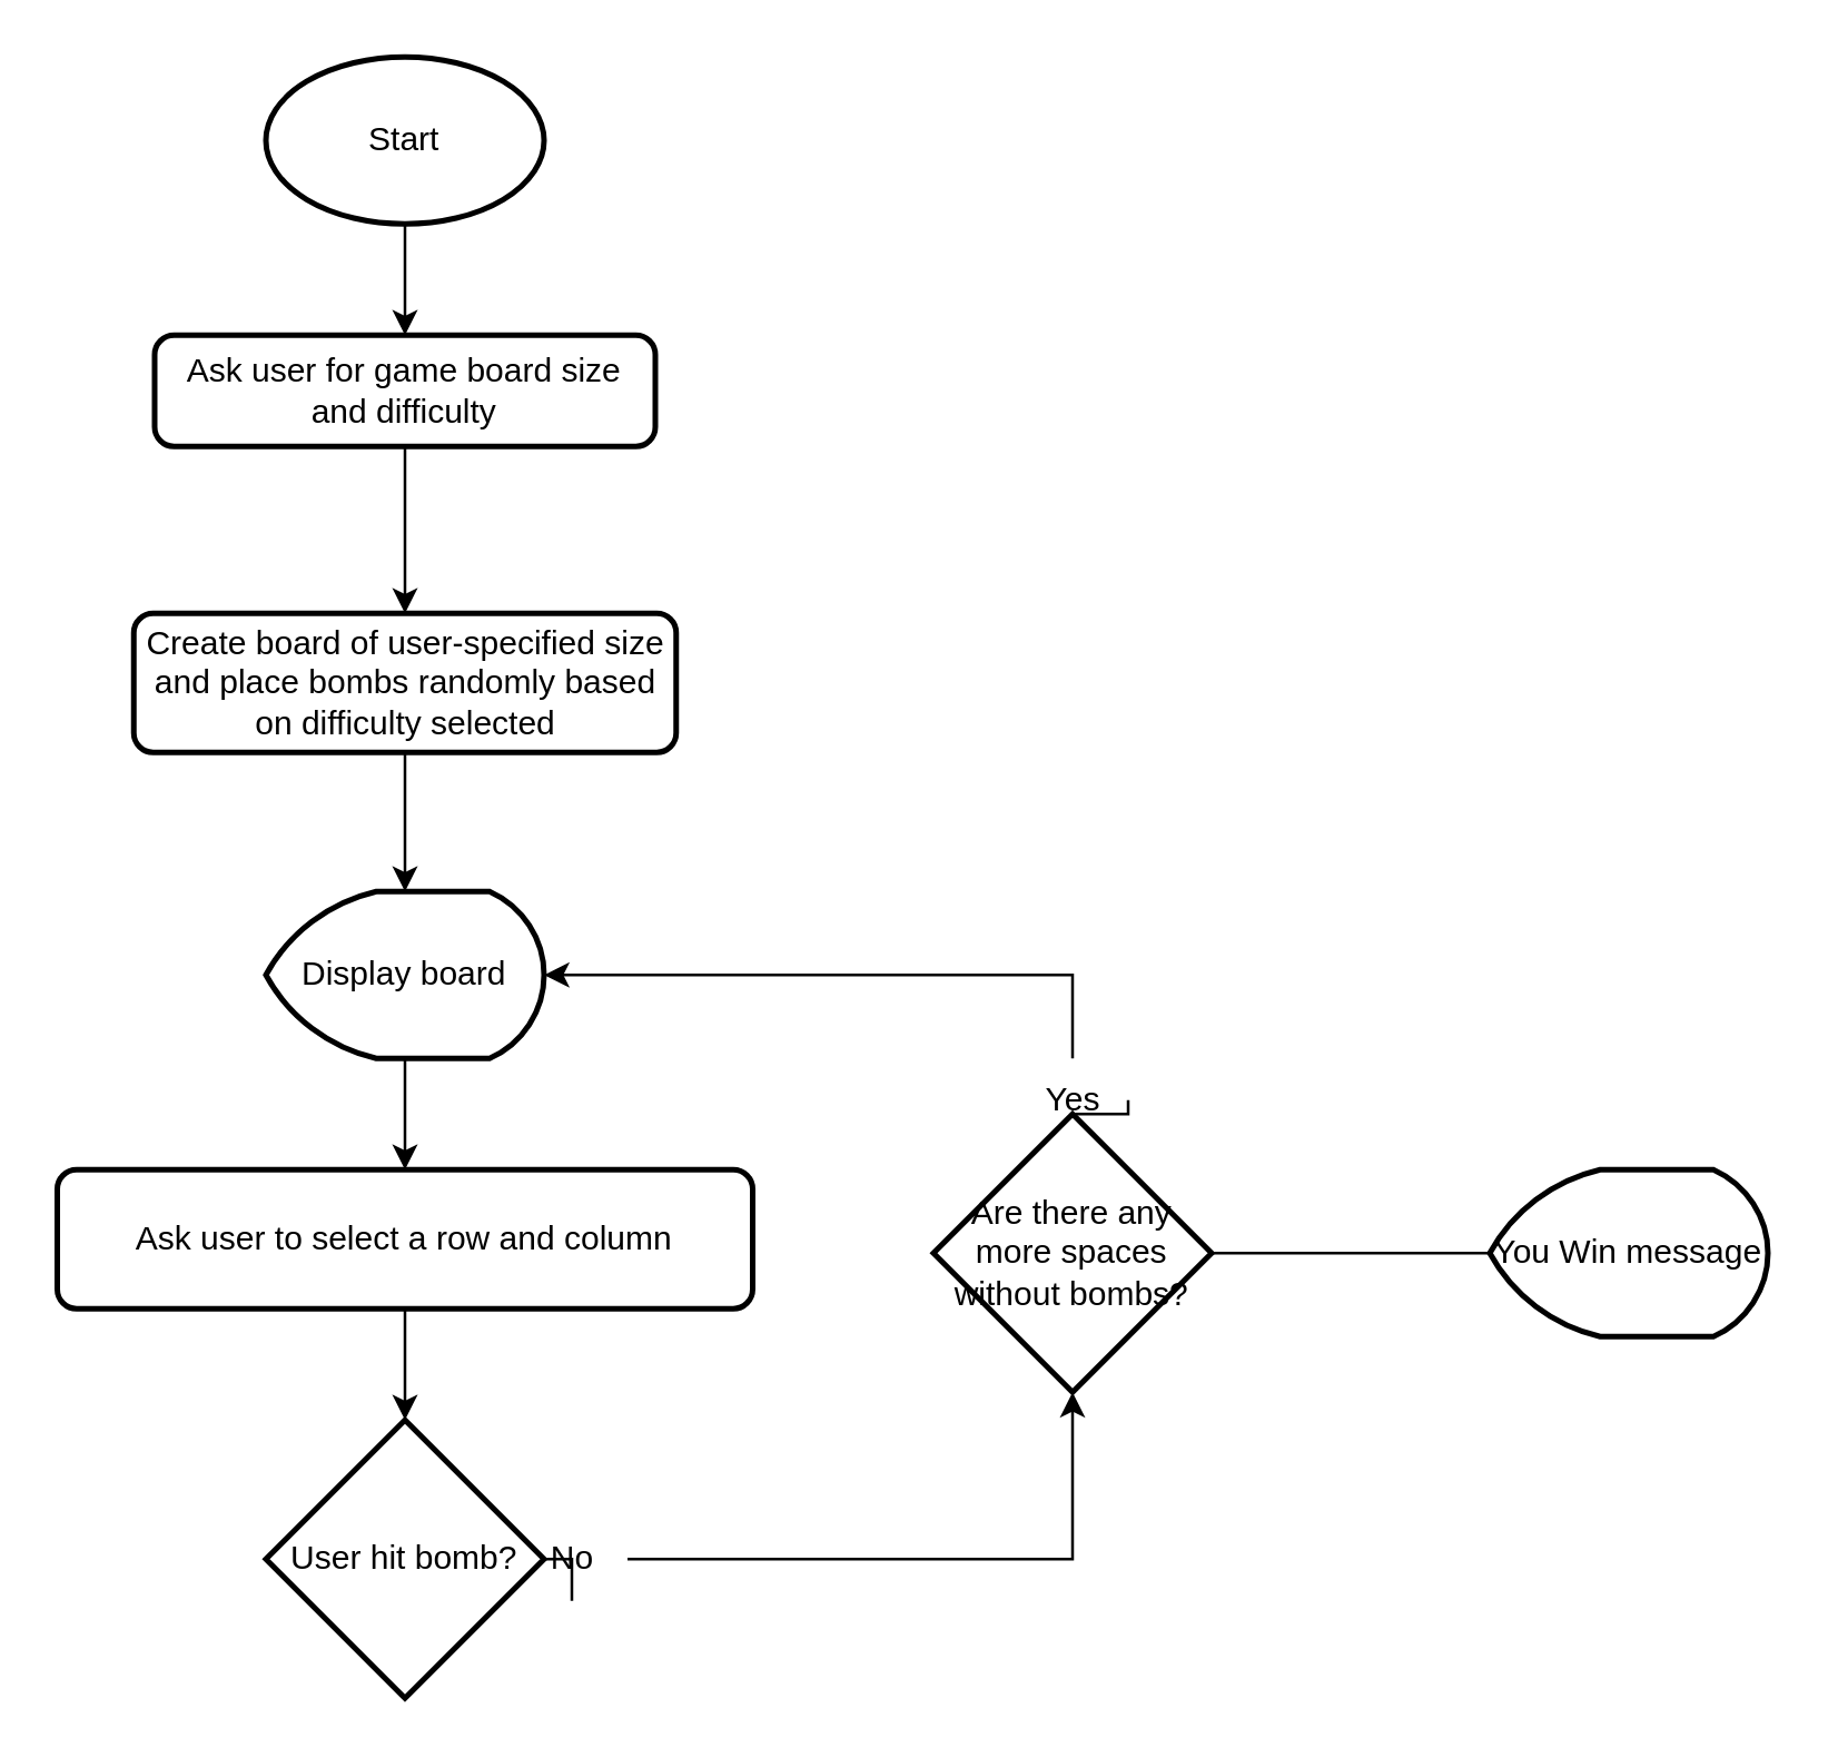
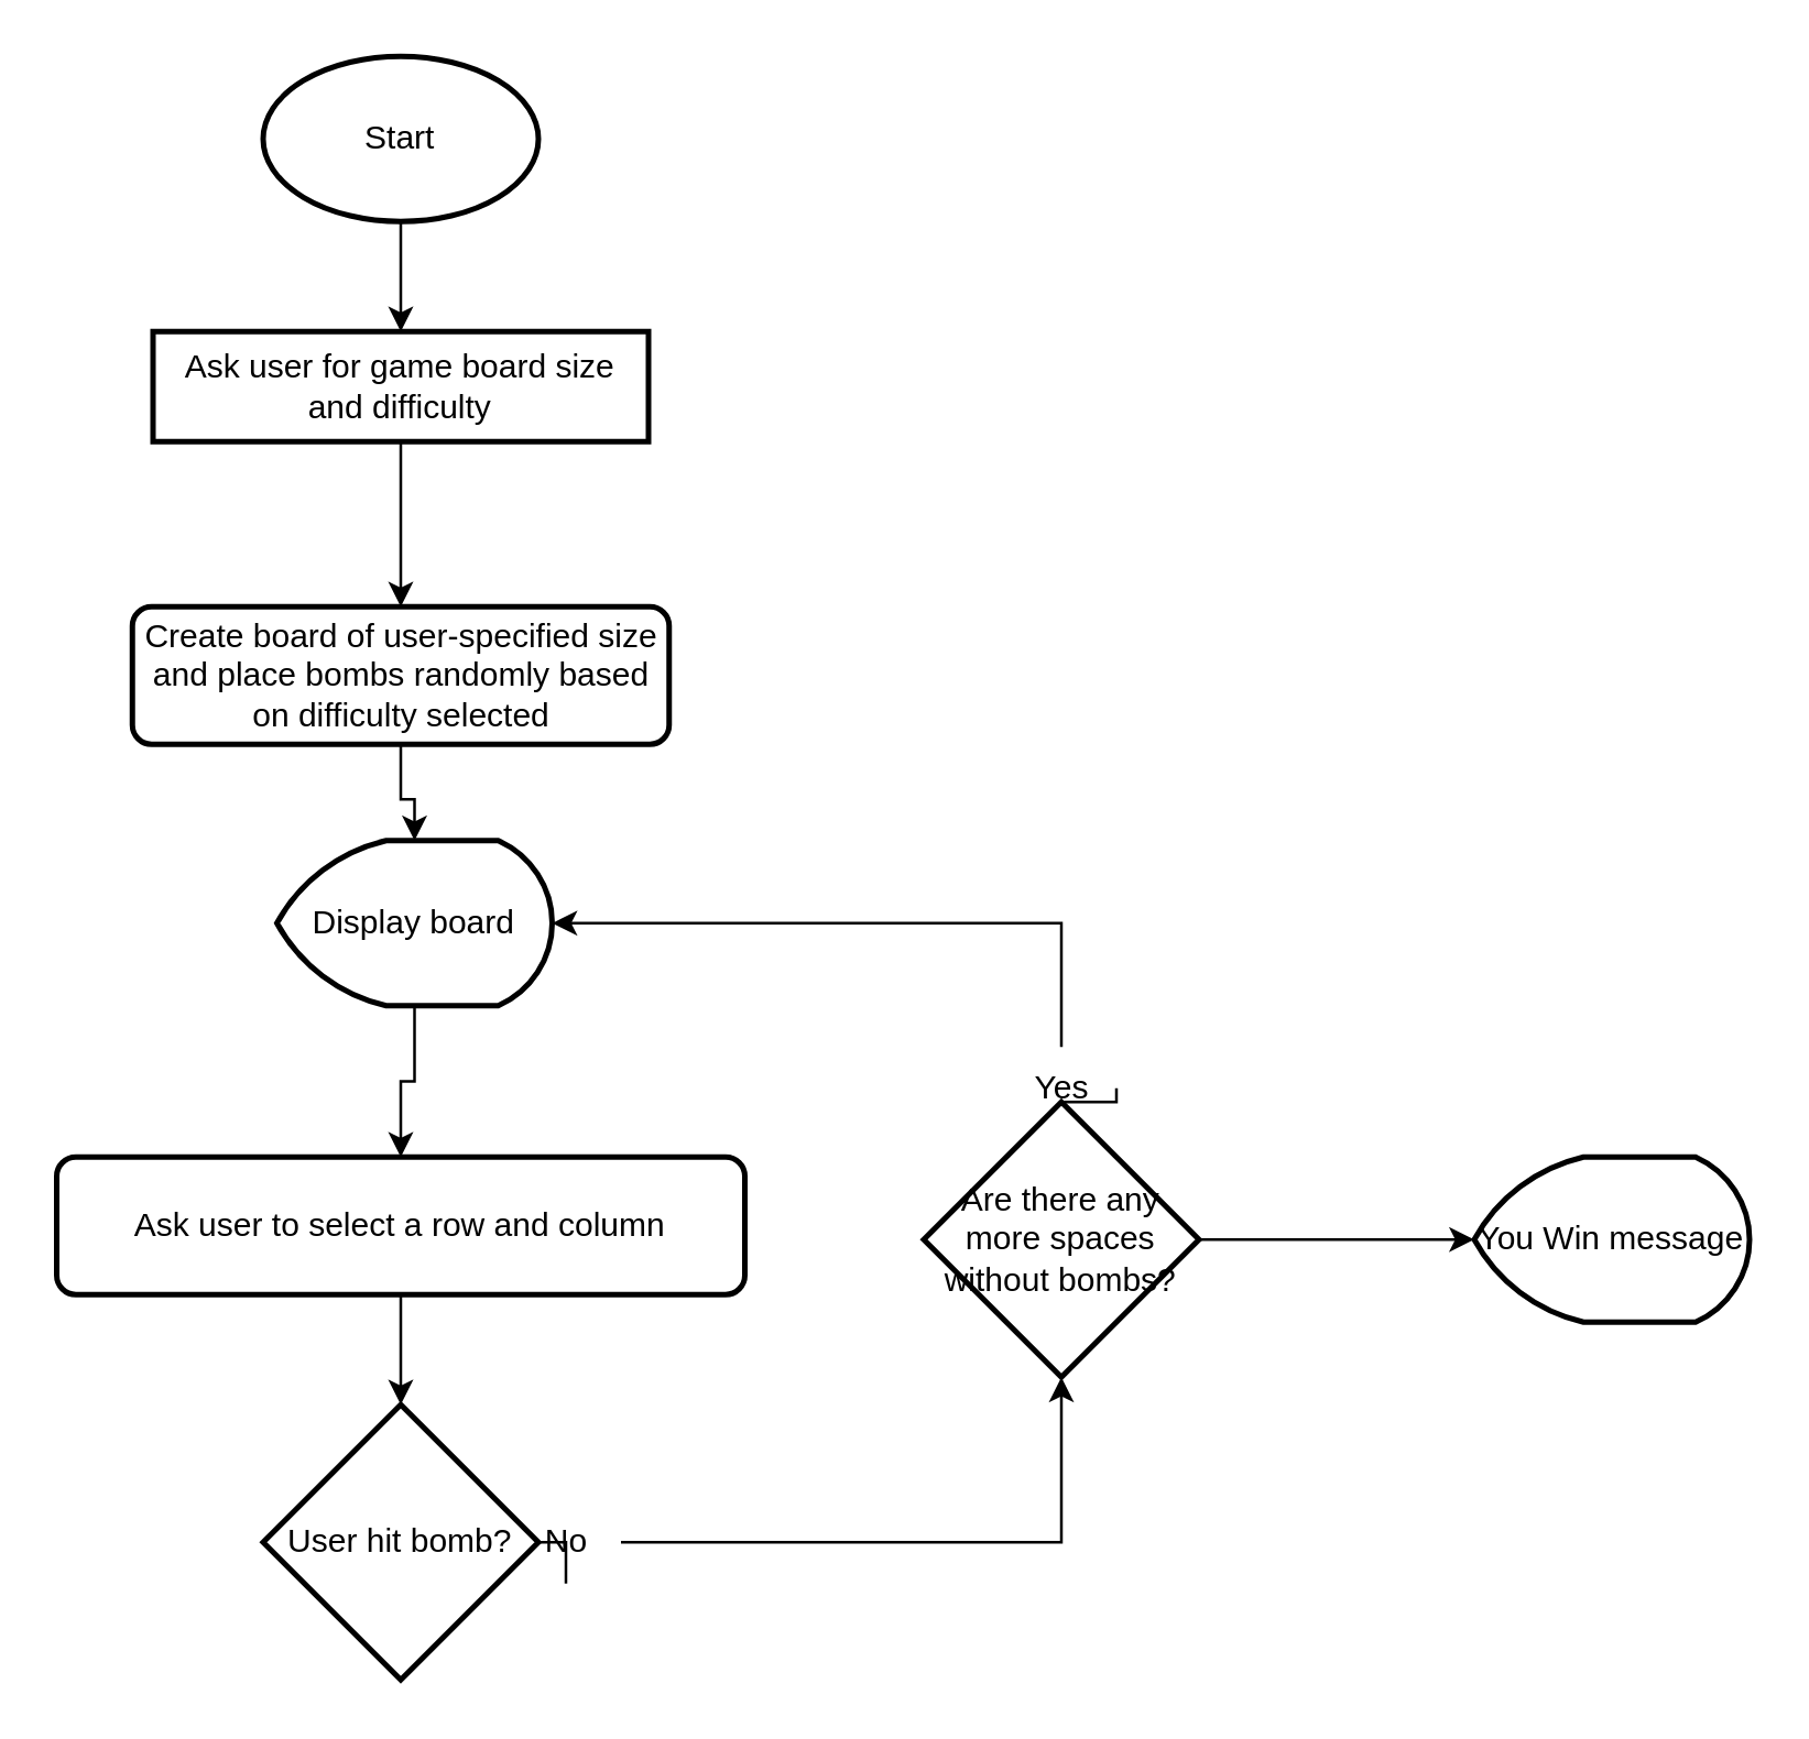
  <mxCell id="0" />
  <mxCell id="1" parent="0" />
  <mxCell id="2" style="edgeStyle=orthogonalEdgeStyle;rounded=0;orthogonalLoop=1;jettySize=auto;html=1;exitX=0.5;exitY=1;exitDx=0;exitDy=0;exitPerimeter=0;" edge="1" parent="1" source="3" target="5"><mxGeometry relative="1" as="geometry" /></mxCell>
  <mxCell id="3" value="Start" style="strokeWidth=2;html=1;shape=mxgraph.flowchart.start_1;whiteSpace=wrap;" vertex="1" parent="1"><mxGeometry x="95" y="20" width="100" height="60" as="geometry" /></mxCell>
  <mxCell id="4" style="edgeStyle=orthogonalEdgeStyle;rounded=0;orthogonalLoop=1;jettySize=auto;html=1;exitX=0.5;exitY=1;exitDx=0;exitDy=0;" edge="1" parent="1" source="5" target="7"><mxGeometry relative="1" as="geometry" /></mxCell>
- <mxCell id="5" value="Ask user for game board size and difficulty" style="rounded=1;whiteSpace=wrap;html=1;absoluteArcSize=1;arcSize=14;strokeWidth=2;" vertex="1" parent="1"><mxGeometry x="55" y="120" width="180" height="40" as="geometry" /></mxCell>
+ <mxCell id="5" value="Ask user for game board size and difficulty" style="whiteSpace=wrap;html=1;absoluteArcSize=1;arcSize=14;strokeWidth=2;rounded=0;" vertex="1" parent="1"><mxGeometry x="55" y="120" width="180" height="40" as="geometry" /></mxCell>
  <mxCell id="6" style="edgeStyle=orthogonalEdgeStyle;rounded=0;orthogonalLoop=1;jettySize=auto;html=1;exitX=0.5;exitY=1;exitDx=0;exitDy=0;" edge="1" parent="1" source="7" target="9"><mxGeometry relative="1" as="geometry" /></mxCell>
  <mxCell id="7" value="Create board of user-specified size and place bombs randomly based on difficulty selected" style="rounded=1;whiteSpace=wrap;html=1;absoluteArcSize=1;arcSize=14;strokeWidth=2;" vertex="1" parent="1"><mxGeometry x="47.5" y="220" width="195" height="50" as="geometry" /></mxCell>
  <mxCell id="8" style="edgeStyle=orthogonalEdgeStyle;rounded=0;orthogonalLoop=1;jettySize=auto;html=1;exitX=0.5;exitY=1;exitDx=0;exitDy=0;exitPerimeter=0;" edge="1" parent="1" source="9" target="11"><mxGeometry relative="1" as="geometry" /></mxCell>
- <mxCell id="9" value="Display board" style="strokeWidth=2;html=1;shape=mxgraph.flowchart.display;whiteSpace=wrap;" vertex="1" parent="1"><mxGeometry x="95" y="320" width="100" height="60" as="geometry" /></mxCell>
+ <mxCell id="9" value="Display board" style="strokeWidth=2;html=1;shape=mxgraph.flowchart.display;whiteSpace=wrap;" vertex="1" parent="1"><mxGeometry x="100" y="305" width="100" height="60" as="geometry" /></mxCell>
  <mxCell id="10" style="edgeStyle=orthogonalEdgeStyle;rounded=0;orthogonalLoop=1;jettySize=auto;html=1;exitX=0.5;exitY=1;exitDx=0;exitDy=0;entryX=0.5;entryY=0;entryDx=0;entryDy=0;entryPerimeter=0;" edge="1" parent="1" source="11" target="13"><mxGeometry relative="1" as="geometry" /></mxCell>
  <mxCell id="11" value="Ask user to select a row and column" style="rounded=1;whiteSpace=wrap;html=1;absoluteArcSize=1;arcSize=14;strokeWidth=2;" vertex="1" parent="1"><mxGeometry x="20" y="420" width="250" height="50" as="geometry" /></mxCell>
  <mxCell id="12" style="edgeStyle=orthogonalEdgeStyle;rounded=0;orthogonalLoop=1;jettySize=auto;html=1;exitX=1;exitY=0.5;exitDx=0;exitDy=0;exitPerimeter=0;entryX=0.5;entryY=1;entryDx=0;entryDy=0;entryPerimeter=0;startArrow=none;" edge="1" parent="1" source="17" target="16"><mxGeometry relative="1" as="geometry" /></mxCell>
  <mxCell id="13" value="User hit bomb?" style="strokeWidth=2;html=1;shape=mxgraph.flowchart.decision;whiteSpace=wrap;" vertex="1" parent="1"><mxGeometry x="95" y="510" width="100" height="100" as="geometry" /></mxCell>
  <mxCell id="14" style="edgeStyle=orthogonalEdgeStyle;rounded=0;orthogonalLoop=1;jettySize=auto;html=1;exitX=0.5;exitY=0;exitDx=0;exitDy=0;exitPerimeter=0;entryX=1;entryY=0.5;entryDx=0;entryDy=0;entryPerimeter=0;startArrow=none;" edge="1" parent="1" source="19" target="9"><mxGeometry relative="1" as="geometry" /></mxCell>
- <mxCell id="15" style="edgeStyle=orthogonalEdgeStyle;rounded=0;orthogonalLoop=1;jettySize=auto;html=1;exitX=1;exitY=0.5;exitDx=0;exitDy=0;exitPerimeter=0;entryX=0;entryY=0.5;entryDx=0;entryDy=0;entryPerimeter=0;endArrow=none;" edge="1" parent="1" source="16" target="21"><mxGeometry relative="1" as="geometry" /></mxCell>
+ <mxCell id="15" style="edgeStyle=orthogonalEdgeStyle;rounded=0;orthogonalLoop=1;jettySize=auto;html=1;exitX=1;exitY=0.5;exitDx=0;exitDy=0;exitPerimeter=0;entryX=0;entryY=0.5;entryDx=0;entryDy=0;entryPerimeter=0;" edge="1" parent="1" source="16" target="21"><mxGeometry relative="1" as="geometry" /></mxCell>
  <mxCell id="16" value="Are there any more spaces without bombs?" style="strokeWidth=2;html=1;shape=mxgraph.flowchart.decision;whiteSpace=wrap;" vertex="1" parent="1"><mxGeometry x="335" y="400" width="100" height="100" as="geometry" /></mxCell>
  <mxCell id="17" value="No" style="text;html=1;align=center;verticalAlign=middle;resizable=0;points=[];autosize=1;strokeColor=none;fillColor=none;" vertex="1" parent="1"><mxGeometry x="185" y="545" width="40" height="30" as="geometry" /></mxCell>
  <mxCell id="18" value="" style="edgeStyle=orthogonalEdgeStyle;rounded=0;orthogonalLoop=1;jettySize=auto;html=1;exitX=1;exitY=0.5;exitDx=0;exitDy=0;exitPerimeter=0;entryX=0.5;entryY=1;entryDx=0;entryDy=0;entryPerimeter=0;endArrow=none;" edge="1" parent="1" source="13" target="17"><mxGeometry relative="1" as="geometry"><mxPoint x="195" y="560" as="sourcePoint" /><mxPoint x="385" y="500" as="targetPoint" /></mxGeometry></mxCell>
  <mxCell id="19" value="Yes" style="text;html=1;align=center;verticalAlign=middle;resizable=0;points=[];autosize=1;strokeColor=none;fillColor=none;" vertex="1" parent="1"><mxGeometry x="365" y="380" width="40" height="30" as="geometry" /></mxCell>
  <mxCell id="20" value="" style="edgeStyle=orthogonalEdgeStyle;rounded=0;orthogonalLoop=1;jettySize=auto;html=1;exitX=0.5;exitY=0;exitDx=0;exitDy=0;exitPerimeter=0;entryX=1;entryY=0.5;entryDx=0;entryDy=0;entryPerimeter=0;endArrow=none;" edge="1" parent="1" source="16" target="19"><mxGeometry relative="1" as="geometry"><mxPoint x="385" y="400" as="sourcePoint" /><mxPoint x="195" y="350" as="targetPoint" /></mxGeometry></mxCell>
  <mxCell id="21" value="You Win message" style="strokeWidth=2;html=1;shape=mxgraph.flowchart.display;whiteSpace=wrap;" vertex="1" parent="1"><mxGeometry x="535" y="420" width="100" height="60" as="geometry" /></mxCell>
